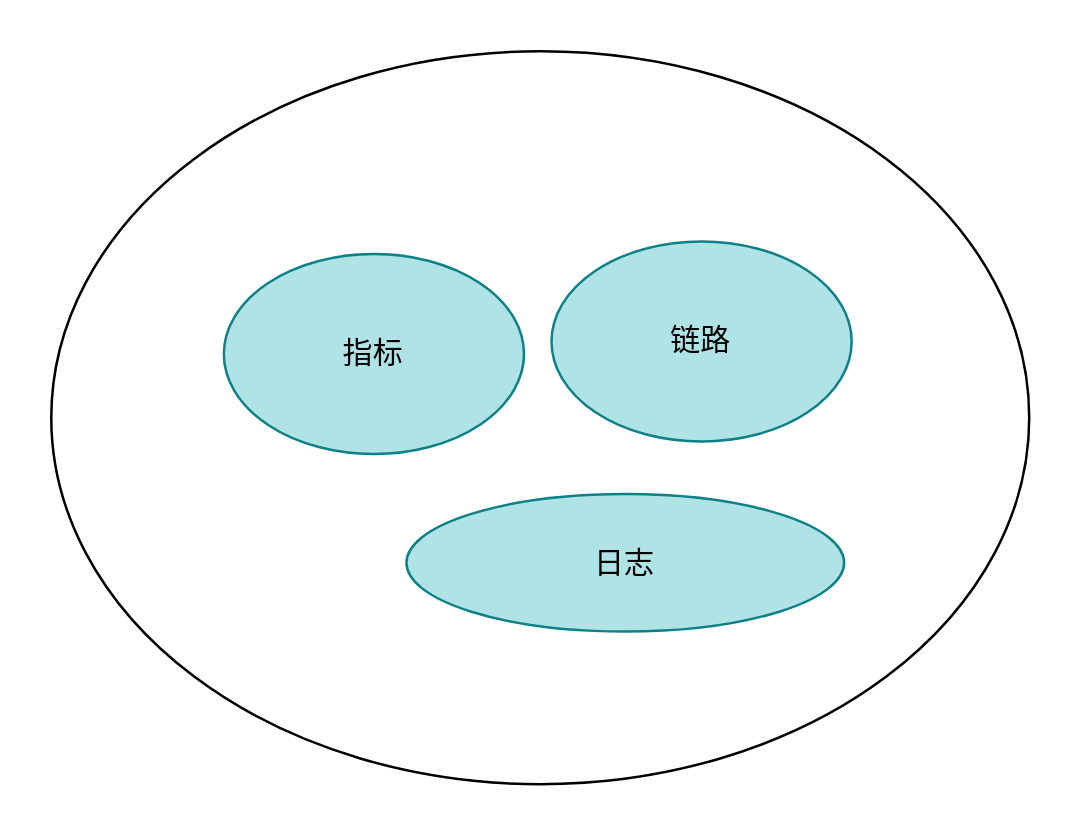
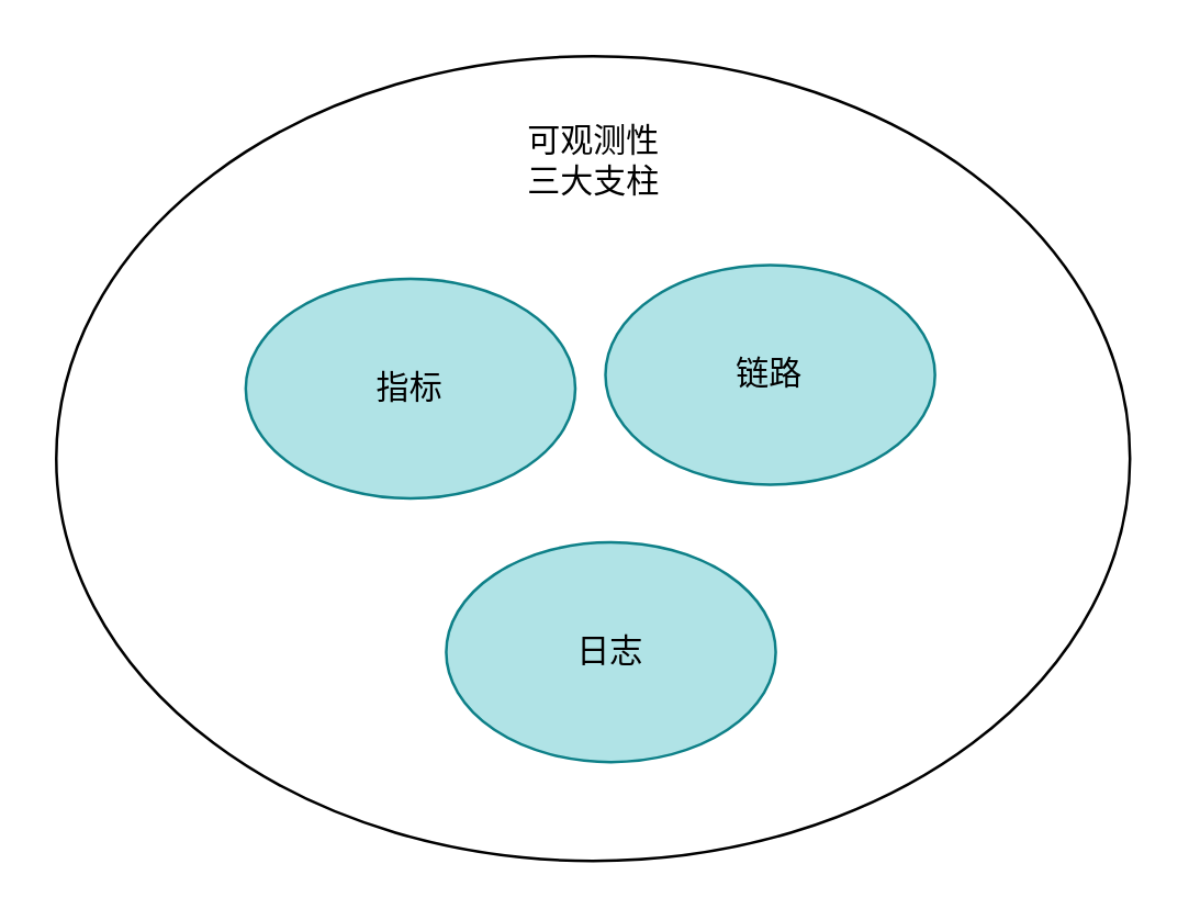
  <mxCell id="0" />
  <mxCell id="1" parent="0" />
  <mxCell id="2" value="" style="ellipse;whiteSpace=wrap;html=1;fontColor=#000000;fillColor=#FFFFFF;strokeColor=#000000;" vertex="1" parent="1"><mxGeometry x="20" y="20" width="391" height="293" as="geometry" /></mxCell>
  <mxCell id="3" value="&lt;font color=&quot;#000000&quot;&gt;指标&lt;/font&gt;" style="ellipse;whiteSpace=wrap;html=1;fillColor=#b0e3e6;strokeColor=#0e8088;" vertex="1" parent="1"><mxGeometry x="89" y="101" width="120" height="80" as="geometry" /></mxCell>
  <mxCell id="4" value="&lt;font color=&quot;#000000&quot;&gt;链路&lt;/font&gt;" style="ellipse;whiteSpace=wrap;html=1;fillColor=#b0e3e6;strokeColor=#0e8088;" vertex="1" parent="1"><mxGeometry x="220" y="96" width="120" height="80" as="geometry" /></mxCell>
- <mxCell id="5" value="&lt;font color=&quot;#000000&quot;&gt;日志&lt;/font&gt;" style="ellipse;whiteSpace=wrap;html=1;fillColor=#b0e3e6;strokeColor=#0e8088;" vertex="1" parent="1"><mxGeometry x="162" y="197" width="175" height="55" as="geometry" /></mxCell>
+ <mxCell id="5" value="&lt;font color=&quot;#000000&quot;&gt;日志&lt;/font&gt;" style="ellipse;whiteSpace=wrap;html=1;fillColor=#b0e3e6;strokeColor=#0e8088;" vertex="1" parent="1"><mxGeometry x="162" y="197" width="120" height="80" as="geometry" /></mxCell>
+ <mxCell id="6" value="可观测性三大支柱" style="text;html=1;strokeColor=none;fillColor=none;align=center;verticalAlign=middle;whiteSpace=wrap;rounded=0;fontColor=#000000;" vertex="1" parent="1"><mxGeometry x="185.5" y="43" width="60" height="30" as="geometry" /></mxCell>
